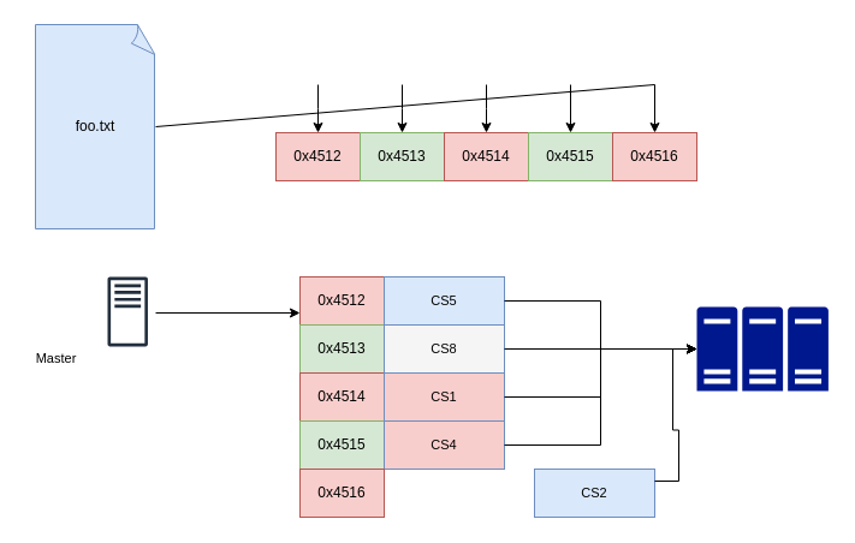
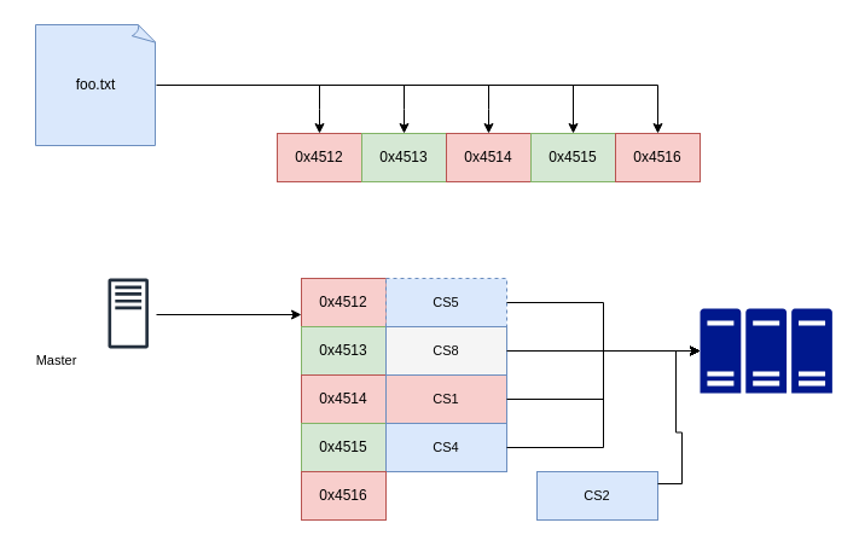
  <mxCell id="0" />
  <mxCell id="1" parent="0" />
  <mxCell id="2" style="edgeStyle=orthogonalEdgeStyle;shape=connector;rounded=0;orthogonalLoop=1;jettySize=auto;html=1;exitX=0.5;exitY=0;exitDx=0;exitDy=0;labelBackgroundColor=default;fontFamily=Helvetica;fontSize=11;fontColor=default;startArrow=classic;endArrow=none;strokeColor=default;" edge="1" parent="1" source="3"><mxGeometry relative="1" as="geometry"><mxPoint x="264" y="70" as="targetPoint" /></mxGeometry></mxCell>
  <mxCell id="3" value="0x4512" style="rounded=0;whiteSpace=wrap;html=1;fillColor=#f8cecc;strokeColor=#b85450;" vertex="1" parent="1"><mxGeometry x="229" y="110" width="70" height="40" as="geometry" /></mxCell>
  <mxCell id="4" style="edgeStyle=orthogonalEdgeStyle;shape=connector;rounded=0;orthogonalLoop=1;jettySize=auto;html=1;exitX=0.5;exitY=0;exitDx=0;exitDy=0;labelBackgroundColor=default;fontFamily=Helvetica;fontSize=11;fontColor=default;startArrow=classic;endArrow=none;strokeColor=default;" edge="1" parent="1" source="5"><mxGeometry relative="1" as="geometry"><mxPoint x="334" y="70" as="targetPoint" /></mxGeometry></mxCell>
  <mxCell id="5" value="&lt;span&gt;0x4513&lt;/span&gt;" style="rounded=0;whiteSpace=wrap;html=1;fillColor=#d5e8d4;strokeColor=#82b366;" vertex="1" parent="1"><mxGeometry x="299" y="110" width="70" height="40" as="geometry" /></mxCell>
  <mxCell id="6" style="edgeStyle=orthogonalEdgeStyle;rounded=0;orthogonalLoop=1;jettySize=auto;html=1;exitX=0.5;exitY=0;exitDx=0;exitDy=0;startArrow=classic;endArrow=none;" edge="1" parent="1" source="7"><mxGeometry relative="1" as="geometry"><mxPoint x="404" y="70" as="targetPoint" /></mxGeometry></mxCell>
  <mxCell id="7" value="&lt;span&gt;0x4514&lt;/span&gt;" style="rounded=0;whiteSpace=wrap;html=1;fillColor=#f8cecc;strokeColor=#b85450;" vertex="1" parent="1"><mxGeometry x="369" y="110" width="70" height="40" as="geometry" /></mxCell>
  <mxCell id="8" value="&lt;span&gt;0x4515&lt;/span&gt;" style="rounded=0;whiteSpace=wrap;html=1;fillColor=#d5e8d4;strokeColor=#82b366;" vertex="1" parent="1"><mxGeometry x="439" y="110" width="70" height="40" as="geometry" /></mxCell>
  <mxCell id="9" value="&lt;span&gt;0x4516&lt;/span&gt;" style="rounded=0;whiteSpace=wrap;html=1;fillColor=#f8cecc;strokeColor=#b85450;" vertex="1" parent="1"><mxGeometry x="509" y="110" width="70" height="40" as="geometry" /></mxCell>
- <mxCell id="10" value="foo.txt" style="whiteSpace=wrap;html=1;shape=mxgraph.basic.document;fillColor=#dae8fc;strokeColor=#6c8ebf;" vertex="1" parent="1"><mxGeometry x="29" y="20" width="100" height="170" as="geometry" /></mxCell>
+ <mxCell id="10" value="foo.txt" style="whiteSpace=wrap;html=1;shape=mxgraph.basic.document;fillColor=#dae8fc;strokeColor=#6c8ebf;" vertex="1" parent="1"><mxGeometry x="29" y="20" width="100" height="100" as="geometry" /></mxCell>
  <mxCell id="11" value="" style="endArrow=classic;html=1;rounded=0;exitX=1;exitY=0.5;exitDx=0;exitDy=0;exitPerimeter=0;entryX=0.5;entryY=0;entryDx=0;entryDy=0;" edge="1" parent="1" source="10" target="9"><mxGeometry width="50" height="50" relative="1" as="geometry"><mxPoint x="359" y="420" as="sourcePoint" /><mxPoint x="409" y="370" as="targetPoint" /><Array as="points"><mxPoint x="544" y="70" /></Array></mxGeometry></mxCell>
  <mxCell id="12" value="" style="endArrow=classic;html=1;rounded=0;entryX=0.5;entryY=0;entryDx=0;entryDy=0;" edge="1" parent="1" target="8"><mxGeometry width="50" height="50" relative="1" as="geometry"><mxPoint x="474" y="70" as="sourcePoint" /><mxPoint x="409" y="370" as="targetPoint" /></mxGeometry></mxCell>
  <mxCell id="13" value="&lt;span style=&quot;font-size: 12px&quot;&gt;0x4512&lt;/span&gt;" style="rounded=0;whiteSpace=wrap;html=1;fontFamily=Helvetica;fontSize=11;fontColor=default;fillColor=#f8cecc;strokeColor=#b85450;" vertex="1" parent="1"><mxGeometry x="249" y="230" width="70" height="40" as="geometry" /></mxCell>
- <mxCell id="14" value="CS5" style="rounded=0;whiteSpace=wrap;html=1;fontFamily=Helvetica;fontSize=11;fillColor=#dae8fc;strokeColor=#6c8ebf;" vertex="1" parent="1"><mxGeometry x="319" y="230" width="100" height="40" as="geometry" /></mxCell>
+ <mxCell id="14" value="CS5" style="rounded=0;whiteSpace=wrap;html=1;fontFamily=Helvetica;fontSize=11;fillColor=#dae8fc;strokeColor=#6c8ebf;dashed=1;" vertex="1" parent="1"><mxGeometry x="319" y="230" width="100" height="40" as="geometry" /></mxCell>
  <mxCell id="15" value="&lt;span style=&quot;font-size: 12px&quot;&gt;0x4513&lt;/span&gt;" style="rounded=0;whiteSpace=wrap;html=1;fontFamily=Helvetica;fontSize=11;fontColor=default;fillColor=#d5e8d4;strokeColor=#82b366;" vertex="1" parent="1"><mxGeometry x="249" y="270" width="70" height="40" as="geometry" /></mxCell>
  <mxCell id="16" value="CS8" style="rounded=0;whiteSpace=wrap;html=1;fontFamily=Helvetica;fontSize=11;fillColor=#f5f5f5;strokeColor=#6c8ebf;" vertex="1" parent="1"><mxGeometry x="319" y="270" width="100" height="40" as="geometry" /></mxCell>
  <mxCell id="17" value="&lt;span style=&quot;font-size: 12px&quot;&gt;0x4514&lt;/span&gt;" style="rounded=0;whiteSpace=wrap;html=1;fontFamily=Helvetica;fontSize=11;fontColor=default;fillColor=#f8cecc;strokeColor=#b85450;" vertex="1" parent="1"><mxGeometry x="249" y="310" width="70" height="40" as="geometry" /></mxCell>
  <mxCell id="18" value="CS1" style="rounded=0;whiteSpace=wrap;html=1;fontFamily=Helvetica;fontSize=11;fillColor=#f8cecc;strokeColor=#6c8ebf;" vertex="1" parent="1"><mxGeometry x="319" y="310" width="100" height="40" as="geometry" /></mxCell>
  <mxCell id="19" value="&lt;span style=&quot;font-size: 12px&quot;&gt;0x4515&lt;/span&gt;" style="rounded=0;whiteSpace=wrap;html=1;fontFamily=Helvetica;fontSize=11;fontColor=default;fillColor=#d5e8d4;strokeColor=#82b366;" vertex="1" parent="1"><mxGeometry x="249" y="350" width="70" height="40" as="geometry" /></mxCell>
- <mxCell id="20" value="CS4" style="rounded=0;whiteSpace=wrap;html=1;fontFamily=Helvetica;fontSize=11;fillColor=#f8cecc;strokeColor=#6c8ebf;" vertex="1" parent="1"><mxGeometry x="319" y="350" width="100" height="40" as="geometry" /></mxCell>
+ <mxCell id="20" value="CS4" style="rounded=0;whiteSpace=wrap;html=1;fontFamily=Helvetica;fontSize=11;fillColor=#dae8fc;strokeColor=#6c8ebf;" vertex="1" parent="1"><mxGeometry x="319" y="350" width="100" height="40" as="geometry" /></mxCell>
  <mxCell id="21" value="&lt;span style=&quot;font-size: 12px&quot;&gt;0x4516&lt;/span&gt;" style="rounded=0;whiteSpace=wrap;html=1;fontFamily=Helvetica;fontSize=11;fontColor=default;fillColor=#f8cecc;strokeColor=#b85450;" vertex="1" parent="1"><mxGeometry x="249" y="390" width="70" height="40" as="geometry" /></mxCell>
  <mxCell id="22" value="CS2" style="rounded=0;whiteSpace=wrap;html=1;fontFamily=Helvetica;fontSize=11;fillColor=#dae8fc;strokeColor=#6c8ebf;" vertex="1" parent="1"><mxGeometry x="444" y="390" width="100" height="40" as="geometry" /></mxCell>
  <mxCell id="23" value="" style="sketch=0;outlineConnect=0;fontColor=#232F3E;gradientColor=none;fillColor=#232F3D;strokeColor=none;dashed=0;verticalLabelPosition=bottom;verticalAlign=top;align=center;html=1;fontSize=12;fontStyle=0;aspect=fixed;pointerEvents=1;shape=mxgraph.aws4.traditional_server;fontFamily=Helvetica;" vertex="1" parent="1"><mxGeometry x="89" y="230" width="33.46" height="58" as="geometry" /></mxCell>
  <mxCell id="24" value="Master" style="text;html=1;align=center;verticalAlign=middle;resizable=0;points=[];autosize=1;strokeColor=none;fillColor=none;fontSize=11;fontFamily=Helvetica;fontColor=default;" vertex="1" parent="1"><mxGeometry x="20.73" y="288" width="50" height="20" as="geometry" /></mxCell>
  <mxCell id="25" value="" style="endArrow=classic;html=1;rounded=0;labelBackgroundColor=default;fontFamily=Helvetica;fontSize=11;fontColor=default;strokeColor=default;shape=connector;entryX=0;entryY=0.75;entryDx=0;entryDy=0;" edge="1" parent="1" target="13"><mxGeometry width="50" height="50" relative="1" as="geometry"><mxPoint x="129" y="260" as="sourcePoint" /><mxPoint x="369" y="370" as="targetPoint" /></mxGeometry></mxCell>
  <mxCell id="26" style="edgeStyle=orthogonalEdgeStyle;shape=connector;rounded=0;orthogonalLoop=1;jettySize=auto;html=1;exitX=0;exitY=0.5;exitDx=0;exitDy=0;exitPerimeter=0;entryX=1;entryY=0.5;entryDx=0;entryDy=0;labelBackgroundColor=default;fontFamily=Helvetica;fontSize=14;fontColor=default;startArrow=classic;endArrow=none;strokeColor=default;" edge="1" parent="1" source="31" target="14"><mxGeometry relative="1" as="geometry" /></mxCell>
  <mxCell id="27" style="edgeStyle=orthogonalEdgeStyle;shape=connector;rounded=0;orthogonalLoop=1;jettySize=auto;html=1;exitX=0;exitY=0.5;exitDx=0;exitDy=0;exitPerimeter=0;entryX=1;entryY=0.5;entryDx=0;entryDy=0;labelBackgroundColor=default;fontFamily=Helvetica;fontSize=14;fontColor=default;startArrow=classic;endArrow=none;strokeColor=default;" edge="1" parent="1" source="31" target="16"><mxGeometry relative="1" as="geometry" /></mxCell>
  <mxCell id="28" style="edgeStyle=orthogonalEdgeStyle;shape=connector;rounded=0;orthogonalLoop=1;jettySize=auto;html=1;exitX=0;exitY=0.5;exitDx=0;exitDy=0;exitPerimeter=0;entryX=1;entryY=0.5;entryDx=0;entryDy=0;labelBackgroundColor=default;fontFamily=Helvetica;fontSize=14;fontColor=default;startArrow=classic;endArrow=none;strokeColor=default;" edge="1" parent="1" source="31" target="18"><mxGeometry relative="1" as="geometry" /></mxCell>
  <mxCell id="29" style="edgeStyle=orthogonalEdgeStyle;shape=connector;rounded=0;orthogonalLoop=1;jettySize=auto;html=1;exitX=0;exitY=0.5;exitDx=0;exitDy=0;exitPerimeter=0;entryX=1;entryY=0.5;entryDx=0;entryDy=0;labelBackgroundColor=default;fontFamily=Helvetica;fontSize=14;fontColor=default;startArrow=classic;endArrow=none;strokeColor=default;" edge="1" parent="1" source="31" target="20"><mxGeometry relative="1" as="geometry" /></mxCell>
  <mxCell id="30" style="edgeStyle=orthogonalEdgeStyle;shape=connector;rounded=0;orthogonalLoop=1;jettySize=auto;html=1;exitX=0;exitY=0.5;exitDx=0;exitDy=0;exitPerimeter=0;entryX=1;entryY=0.25;entryDx=0;entryDy=0;labelBackgroundColor=default;fontFamily=Helvetica;fontSize=14;fontColor=default;startArrow=classic;endArrow=none;strokeColor=default;" edge="1" parent="1" source="31" target="22"><mxGeometry relative="1" as="geometry" /></mxCell>
  <mxCell id="31" value="" style="sketch=0;aspect=fixed;pointerEvents=1;shadow=0;dashed=0;html=1;strokeColor=none;labelPosition=center;verticalLabelPosition=bottom;verticalAlign=top;align=center;fillColor=#00188D;shape=mxgraph.mscae.enterprise.server_farm;fontFamily=Helvetica;fontSize=14;fontColor=default;" vertex="1" parent="1"><mxGeometry x="579" y="255" width="109.38" height="70" as="geometry" /></mxCell>
